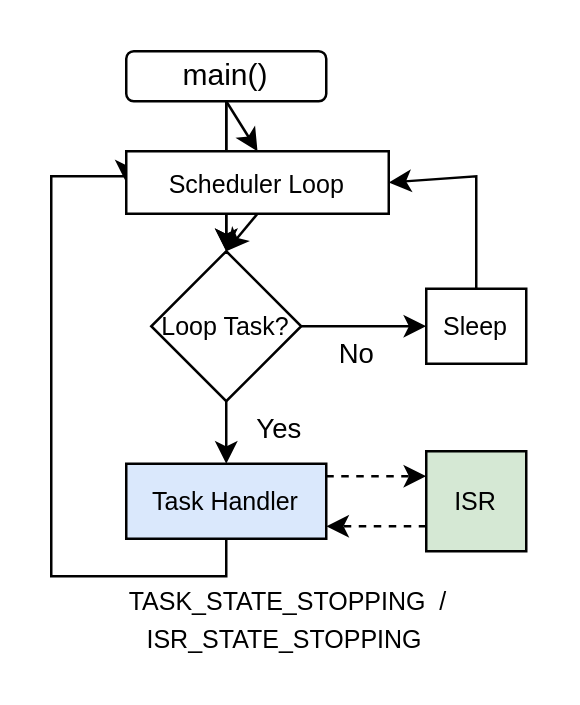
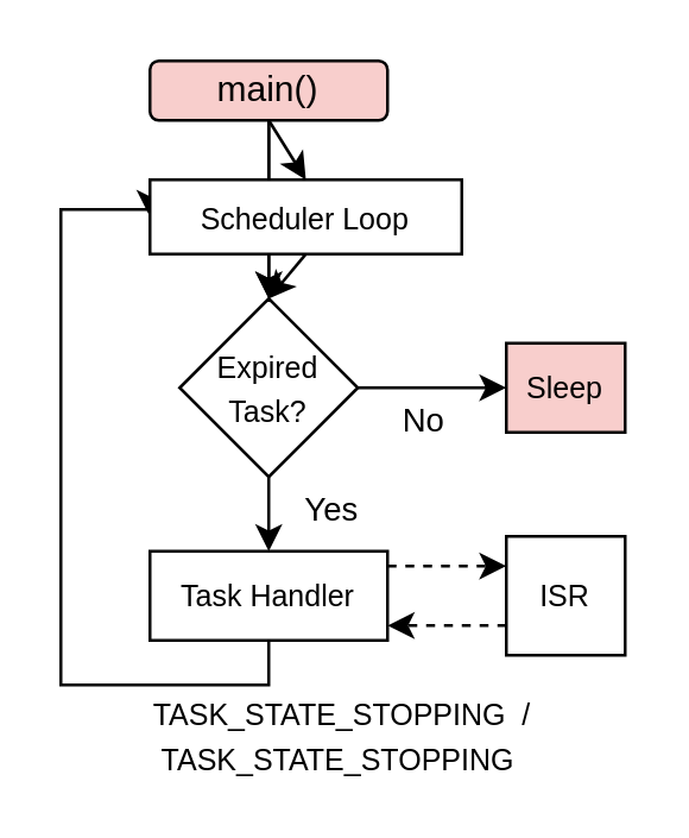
  <mxCell id="0" />
  <mxCell id="1" parent="0" />
  <mxCell id="2" value="" style="edgeStyle=orthogonalEdgeStyle;rounded=0;orthogonalLoop=1;jettySize=auto;html=1;" parent="1" source="4" target="14" edge="1"><mxGeometry relative="1" as="geometry" /></mxCell>
  <mxCell id="3" value="" style="edgeStyle=orthogonalEdgeStyle;rounded=0;orthogonalLoop=1;jettySize=auto;html=1;" parent="1" source="4" target="14" edge="1"><mxGeometry relative="1" as="geometry" /></mxCell>
- <mxCell id="4" value="main()" style="rounded=1;whiteSpace=wrap;html=1;" parent="1" vertex="1"><mxGeometry x="50" y="20" width="80" height="20" as="geometry" /></mxCell>
+ <mxCell id="4" value="main()" style="rounded=1;whiteSpace=wrap;html=1;fillColor=#f8cecc;" parent="1" vertex="1"><mxGeometry x="50" y="20" width="80" height="20" as="geometry" /></mxCell>
  <mxCell id="5" style="edgeStyle=orthogonalEdgeStyle;rounded=0;orthogonalLoop=1;jettySize=auto;html=1;entryX=0;entryY=0.5;entryDx=0;entryDy=0;" parent="1" target="7" edge="1"><mxGeometry relative="1" as="geometry"><mxPoint x="-10" y="0" as="targetPoint" /><Array as="points"><mxPoint x="90" y="230" /><mxPoint x="20" y="230" /><mxPoint x="20" y="70" /></Array><mxPoint x="90" y="210" as="sourcePoint" /></mxGeometry></mxCell>
- <mxCell id="6" value="&lt;font style=&quot;font-size: 10px;&quot;&gt;Task Handler&lt;/font&gt;" style="rounded=0;whiteSpace=wrap;html=1;fillColor=#dae8fc;" parent="1" vertex="1"><mxGeometry x="50" y="185" width="80" height="30" as="geometry" /></mxCell>
+ <mxCell id="6" value="&lt;font style=&quot;font-size: 10px;&quot;&gt;Task Handler&lt;/font&gt;" style="rounded=0;whiteSpace=wrap;html=1;" parent="1" vertex="1"><mxGeometry x="50" y="185" width="80" height="30" as="geometry" /></mxCell>
  <mxCell id="7" value="&lt;font style=&quot;font-size: 10px;&quot;&gt;Scheduler Loop&lt;/font&gt;" style="rounded=0;whiteSpace=wrap;html=1;" parent="1" vertex="1"><mxGeometry x="50" y="60" width="105" height="25" as="geometry" /></mxCell>
  <mxCell id="8" value="" style="endArrow=classic;html=1;rounded=0;entryX=0.5;entryY=0;entryDx=0;entryDy=0;" parent="1" target="6" edge="1"><mxGeometry width="50" height="50" relative="1" as="geometry"><mxPoint x="90" y="160" as="sourcePoint" /><mxPoint x="110" y="90" as="targetPoint" /></mxGeometry></mxCell>
  <mxCell id="9" value="Yes" style="edgeLabel;html=1;align=center;verticalAlign=middle;resizable=0;points=[];" parent="8" vertex="1" connectable="0"><mxGeometry relative="1" as="geometry"><mxPoint x="20" y="-3" as="offset" /></mxGeometry></mxCell>
- <mxCell id="10" value="&lt;font style=&quot;font-size: 10px;&quot;&gt;ISR&lt;/font&gt;" style="rounded=0;whiteSpace=wrap;html=1;fillColor=#d5e8d4;" parent="1" vertex="1"><mxGeometry x="170" y="180" width="40" height="40" as="geometry" /></mxCell>
+ <mxCell id="10" value="&lt;font style=&quot;font-size: 10px;&quot;&gt;ISR&lt;/font&gt;" style="rounded=0;whiteSpace=wrap;html=1;" parent="1" vertex="1"><mxGeometry x="170" y="180" width="40" height="40" as="geometry" /></mxCell>
  <mxCell id="11" value="" style="endArrow=classic;html=1;rounded=1;jumpStyle=none;dashed=1;" parent="1" edge="1"><mxGeometry width="50" height="50" relative="1" as="geometry"><mxPoint x="130" y="190" as="sourcePoint" /><mxPoint x="170" y="190" as="targetPoint" /></mxGeometry></mxCell>
  <mxCell id="12" value="" style="endArrow=classic;html=1;rounded=0;dashed=1;" parent="1" edge="1"><mxGeometry width="50" height="50" relative="1" as="geometry"><mxPoint x="170" y="210" as="sourcePoint" /><mxPoint x="130" y="210" as="targetPoint" /><Array as="points"><mxPoint x="170" y="210" /></Array></mxGeometry></mxCell>
  <mxCell id="13" value="" style="endArrow=classic;html=1;rounded=0;entryX=0.5;entryY=0;entryDx=0;entryDy=0;" parent="1" target="7" edge="1"><mxGeometry width="50" height="50" relative="1" as="geometry"><mxPoint x="90" y="40" as="sourcePoint" /><mxPoint x="160" y="40" as="targetPoint" /></mxGeometry></mxCell>
- <mxCell id="14" value="&lt;font style=&quot;font-size: 10px;&quot;&gt;Loop Task?&lt;/font&gt;" style="rhombus;whiteSpace=wrap;html=1;" parent="1" vertex="1"><mxGeometry x="60" y="100" width="60" height="60" as="geometry" /></mxCell>
+ <mxCell id="14" value="&lt;font style=&quot;font-size: 10px;&quot;&gt;Expired Task?&lt;/font&gt;" style="rhombus;whiteSpace=wrap;html=1;" parent="1" vertex="1"><mxGeometry x="60" y="100" width="60" height="60" as="geometry" /></mxCell>
  <mxCell id="15" value="" style="endArrow=classic;html=1;rounded=0;exitX=0.5;exitY=1;exitDx=0;exitDy=0;" parent="1" source="7" edge="1"><mxGeometry width="50" height="50" relative="1" as="geometry"><mxPoint x="140" y="100" as="sourcePoint" /><mxPoint x="90" y="100" as="targetPoint" /></mxGeometry></mxCell>
  <mxCell id="16" value="" style="endArrow=classic;html=1;rounded=0;" parent="1" edge="1"><mxGeometry width="50" height="50" relative="1" as="geometry"><mxPoint x="120" y="130" as="sourcePoint" /><mxPoint x="170" y="130" as="targetPoint" /></mxGeometry></mxCell>
  <mxCell id="17" value="No" style="edgeLabel;html=1;align=center;verticalAlign=middle;resizable=0;points=[];" parent="16" vertex="1" connectable="0"><mxGeometry x="-0.157" y="-1" relative="1" as="geometry"><mxPoint y="9" as="offset" /></mxGeometry></mxCell>
- <mxCell id="18" value="&lt;font style=&quot;font-size: 10px;&quot;&gt;Sleep&lt;/font&gt;" style="rounded=0;whiteSpace=wrap;html=1;" parent="1" vertex="1"><mxGeometry x="170" y="115" width="40" height="30" as="geometry" /></mxCell>
- <mxCell id="19" value="" style="endArrow=classic;html=1;rounded=0;entryX=1;entryY=0.5;entryDx=0;entryDy=0;exitX=0.5;exitY=0;exitDx=0;exitDy=0;" parent="1" source="18" target="7" edge="1"><mxGeometry width="50" height="50" relative="1" as="geometry"><mxPoint x="160" y="100" as="sourcePoint" /><mxPoint x="210" y="50" as="targetPoint" /><Array as="points"><mxPoint x="190" y="70" /></Array></mxGeometry></mxCell>
+ <mxCell id="18" value="&lt;font style=&quot;font-size: 10px;&quot;&gt;Sleep&lt;/font&gt;" style="rounded=0;whiteSpace=wrap;html=1;fillColor=#f8cecc;" parent="1" vertex="1"><mxGeometry x="170" y="115" width="40" height="30" as="geometry" /></mxCell>
  <mxCell id="20" value="&lt;font style=&quot;font-size: 10px;&quot;&gt;TASK_STATE_STOPPING &amp;nbsp;/&lt;/font&gt;" style="text;html=1;strokeColor=none;fillColor=none;align=center;verticalAlign=middle;whiteSpace=wrap;rounded=0;" vertex="1" parent="1"><mxGeometry x="20" y="230" width="190" height="20" as="geometry" /></mxCell>
  <mxCell id="21" style="edgeStyle=orthogonalEdgeStyle;rounded=0;orthogonalLoop=1;jettySize=auto;html=1;exitX=0.5;exitY=1;exitDx=0;exitDy=0;" edge="1" parent="1" source="20" target="20"><mxGeometry relative="1" as="geometry" /></mxCell>
- <mxCell id="22" value="&lt;font style=&quot;font-size: 10px;&quot;&gt;ISR_STATE_STOPPING&amp;nbsp;&lt;/font&gt;" style="text;html=1;strokeColor=none;fillColor=none;align=center;verticalAlign=middle;whiteSpace=wrap;rounded=0;" vertex="1" parent="1"><mxGeometry x="20" y="250" width="190" height="10" as="geometry" /></mxCell>
+ <mxCell id="22" value="&lt;font style=&quot;font-size: 10px;&quot;&gt;TASK_STATE_STOPPING&amp;nbsp;&lt;/font&gt;" style="text;html=1;strokeColor=none;fillColor=none;align=center;verticalAlign=middle;whiteSpace=wrap;rounded=0;" vertex="1" parent="1"><mxGeometry x="20" y="250" width="190" height="10" as="geometry" /></mxCell>
